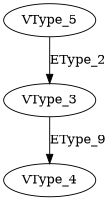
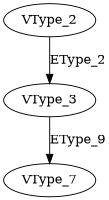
  digraph {
-   n1 [label=VType_5]
+   n1 [label=VType_2]
    n2 [label=VType_3]
-   n3 [label=VType_4]
+   n3 [label=VType_7]
    n1 -> n2 [label=EType_2]
    n2 -> n3 [label=EType_9]
  }
